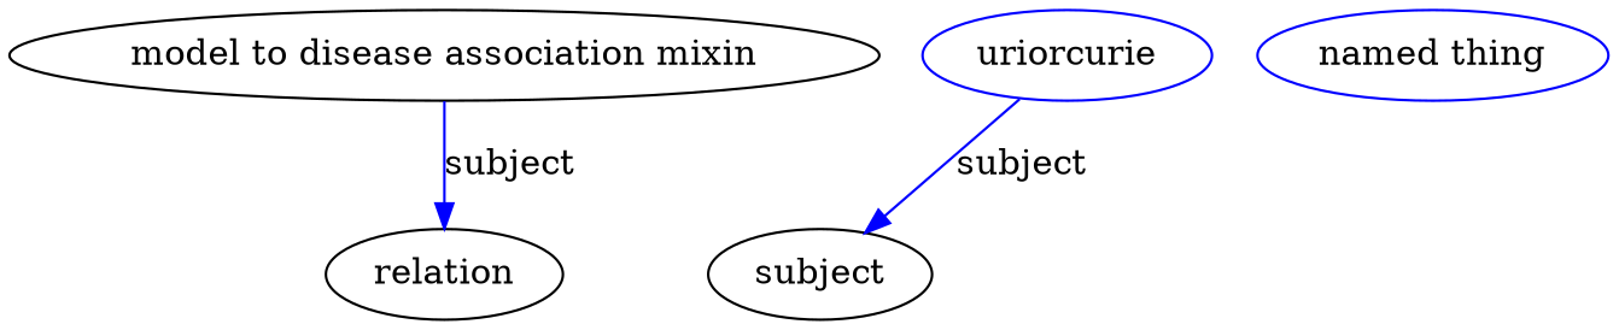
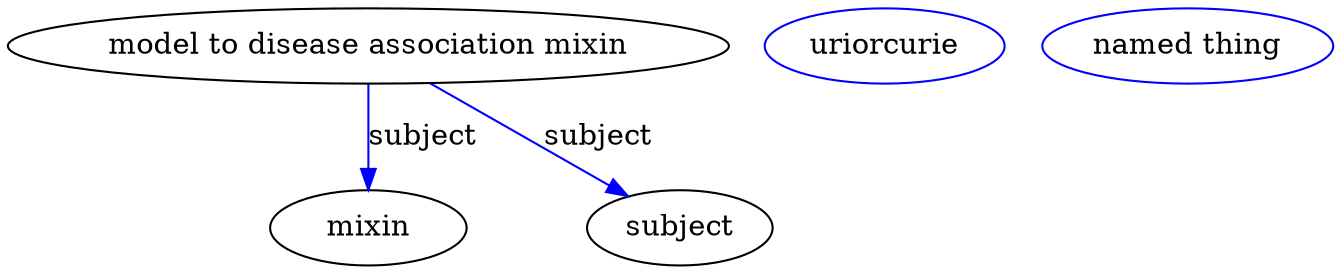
  digraph {
    edge [color=blue style=solid]
    n1 [height=0.5 label="model to disease association mixin" width=3.7552]
    subject [height=0.5 width=0.99297]
-   relation [height=0.5 width=1.0471]
+   relation [height=0.5 width=1.0471 label=mixin]
    n4 [color=blue height=0.5 label="named thing" width=1.5346]
    n5 [color=blue height=0.5 label=uriorcurie width=1.2638]
-   n5 -> subject [label=subject]
+   n1 -> subject [label=subject]
    n1 -> relation [label=subject]
  }
